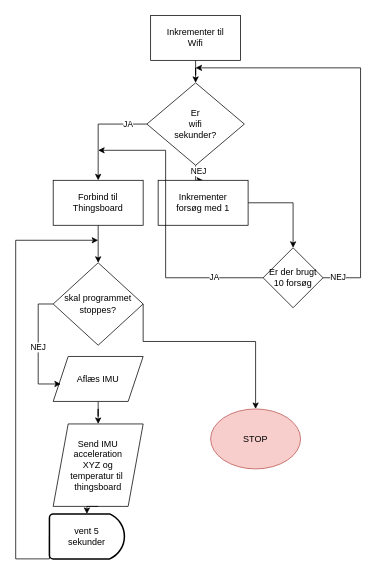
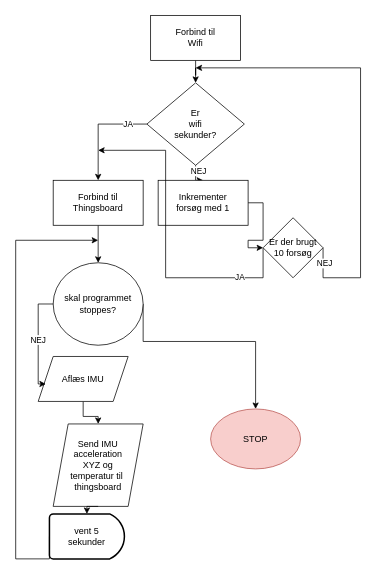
  <mxCell id="0" />
  <mxCell id="1" parent="0" />
  <mxCell id="2" value="" style="edgeStyle=orthogonalEdgeStyle;rounded=0;orthogonalLoop=1;jettySize=auto;html=1;" edge="1" parent="1" source="3" target="7"><mxGeometry relative="1" as="geometry" /></mxCell>
- <mxCell id="3" value="&lt;div&gt;Inkrementer til &lt;br&gt;&lt;/div&gt;&lt;div&gt;Wifi&lt;br&gt;&lt;/div&gt;" style="whiteSpace=wrap;html=1;" vertex="1" parent="1"><mxGeometry x="200" y="20" width="120" height="60" as="geometry" /></mxCell>
+ <mxCell id="3" value="&lt;div&gt;Forbind til &lt;br&gt;&lt;/div&gt;&lt;div&gt;Wifi&lt;br&gt;&lt;/div&gt;" style="whiteSpace=wrap;html=1;" vertex="1" parent="1"><mxGeometry x="200" y="20" width="120" height="60" as="geometry" /></mxCell>
  <mxCell id="4" value="JA" style="edgeStyle=orthogonalEdgeStyle;rounded=0;orthogonalLoop=1;jettySize=auto;html=1;" edge="1" parent="1" source="7" target="9"><mxGeometry x="-0.643" relative="1" as="geometry"><mxPoint as="offset" /></mxGeometry></mxCell>
  <mxCell id="5" value="" style="edgeStyle=orthogonalEdgeStyle;rounded=0;orthogonalLoop=1;jettySize=auto;html=1;" edge="1" parent="1" source="7" target="11"><mxGeometry relative="1" as="geometry" /></mxCell>
  <mxCell id="6" value="NEJ" style="edgeLabel;html=1;align=center;verticalAlign=middle;resizable=0;points=[];" vertex="1" connectable="0" parent="5"><mxGeometry x="-0.531" y="3" relative="1" as="geometry"><mxPoint as="offset" /></mxGeometry></mxCell>
  <mxCell id="7" value="&lt;div&gt;Er&lt;/div&gt;&lt;div&gt;wifi&lt;/div&gt;&lt;div&gt;sekunder?&lt;br&gt;&lt;/div&gt;" style="rhombus;whiteSpace=wrap;html=1;" vertex="1" parent="1"><mxGeometry x="195" y="110" width="130" height="110" as="geometry" /></mxCell>
  <mxCell id="8" value="" style="edgeStyle=orthogonalEdgeStyle;rounded=0;orthogonalLoop=1;jettySize=auto;html=1;" edge="1" parent="1" source="9" target="24"><mxGeometry relative="1" as="geometry" /></mxCell>
  <mxCell id="9" value="&lt;div&gt;Forbind til&lt;/div&gt;&lt;div&gt;Thingsboard&lt;br&gt;&lt;/div&gt;" style="whiteSpace=wrap;html=1;" vertex="1" parent="1"><mxGeometry x="70" y="240" width="120" height="60" as="geometry" /></mxCell>
  <mxCell id="10" value="" style="edgeStyle=orthogonalEdgeStyle;rounded=0;orthogonalLoop=1;jettySize=auto;html=1;" edge="1" parent="1" source="11" target="16"><mxGeometry relative="1" as="geometry" /></mxCell>
  <mxCell id="11" value="&lt;div&gt;Inkrementer&lt;/div&gt;&lt;div&gt;forsøg med 1&lt;br&gt;&lt;/div&gt;" style="whiteSpace=wrap;html=1;" vertex="1" parent="1"><mxGeometry x="210" y="240" width="120" height="60" as="geometry" /></mxCell>
  <mxCell id="12" style="edgeStyle=orthogonalEdgeStyle;rounded=0;orthogonalLoop=1;jettySize=auto;html=1;exitX=0;exitY=0.5;exitDx=0;exitDy=0;" edge="1" parent="1" source="16"><mxGeometry relative="1" as="geometry"><mxPoint x="130" y="200" as="targetPoint" /><Array as="points"><mxPoint x="220" y="370" /><mxPoint x="220" y="200" /></Array></mxGeometry></mxCell>
  <mxCell id="13" value="JA" style="edgeLabel;html=1;align=center;verticalAlign=middle;resizable=0;points=[];" vertex="1" connectable="0" parent="12"><mxGeometry x="-0.664" y="-2" relative="1" as="geometry"><mxPoint as="offset" /></mxGeometry></mxCell>
  <mxCell id="14" style="edgeStyle=orthogonalEdgeStyle;rounded=0;orthogonalLoop=1;jettySize=auto;html=1;exitX=1;exitY=0.5;exitDx=0;exitDy=0;" edge="1" parent="1" source="16"><mxGeometry relative="1" as="geometry"><mxPoint x="260" y="90" as="targetPoint" /><Array as="points"><mxPoint x="480" y="370" /><mxPoint x="480" y="90" /></Array></mxGeometry></mxCell>
  <mxCell id="15" value="NEJ" style="edgeLabel;html=1;align=center;verticalAlign=middle;resizable=0;points=[];" vertex="1" connectable="0" parent="14"><mxGeometry x="-0.932" y="1" relative="1" as="geometry"><mxPoint as="offset" /></mxGeometry></mxCell>
- <mxCell id="16" value="&lt;div&gt;Er der brugt&lt;/div&gt;&lt;div&gt;10 forsøg&lt;br&gt;&lt;/div&gt;" style="rhombus;whiteSpace=wrap;html=1;" vertex="1" parent="1"><mxGeometry x="350" y="330" width="80" height="80" as="geometry" /></mxCell>
+ <mxCell id="16" value="&lt;div&gt;Er der brugt&lt;/div&gt;&lt;div&gt;10 forsøg&lt;br&gt;&lt;/div&gt;" style="rhombus;whiteSpace=wrap;html=1;" vertex="1" parent="1"><mxGeometry x="350" y="290" width="80" height="80" as="geometry" /></mxCell>
  <mxCell id="17" value="" style="edgeStyle=orthogonalEdgeStyle;rounded=0;orthogonalLoop=1;jettySize=auto;html=1;" edge="1" parent="1" source="18" target="19"><mxGeometry relative="1" as="geometry" /></mxCell>
- <mxCell id="18" value="Aflæs IMU" style="shape=parallelogram;perimeter=parallelogramPerimeter;whiteSpace=wrap;html=1;fixedSize=1;" vertex="1" parent="1"><mxGeometry x="70" y="475" width="120" height="60" as="geometry" /></mxCell>
+ <mxCell id="18" value="Aflæs IMU" style="shape=parallelogram;perimeter=parallelogramPerimeter;whiteSpace=wrap;html=1;fixedSize=1;" vertex="1" parent="1"><mxGeometry x="50" y="475" width="120" height="60" as="geometry" /></mxCell>
  <mxCell id="19" value="&lt;div&gt;Send IMU&lt;/div&gt;&lt;div&gt;acceleration&lt;/div&gt;&lt;div&gt;XYZ og&lt;/div&gt;&lt;div&gt;temperatur til&amp;nbsp;&lt;/div&gt;&lt;div&gt;thingsboard&lt;br&gt;&lt;/div&gt;" style="shape=parallelogram;perimeter=parallelogramPerimeter;whiteSpace=wrap;html=1;fixedSize=1;" vertex="1" parent="1"><mxGeometry x="70" y="565" width="120" height="110" as="geometry" /></mxCell>
  <mxCell id="20" style="edgeStyle=orthogonalEdgeStyle;rounded=0;orthogonalLoop=1;jettySize=auto;html=1;exitX=0;exitY=0.5;exitDx=0;exitDy=0;exitPerimeter=0;" edge="1" parent="1" source="21"><mxGeometry relative="1" as="geometry"><mxPoint x="130" y="320" as="targetPoint" /><Array as="points"><mxPoint x="20" y="745" /><mxPoint x="20" y="320" /></Array></mxGeometry></mxCell>
  <mxCell id="21" value="&lt;div&gt;vent 5 &lt;br&gt;&lt;/div&gt;&lt;div&gt;sekunder&lt;br&gt;&lt;/div&gt;" style="strokeWidth=2;html=1;shape=mxgraph.flowchart.delay;whiteSpace=wrap;" vertex="1" parent="1"><mxGeometry x="65" y="685" width="100" height="60" as="geometry" /></mxCell>
  <mxCell id="22" style="edgeStyle=orthogonalEdgeStyle;rounded=0;orthogonalLoop=1;jettySize=auto;html=1;exitX=0.5;exitY=1;exitDx=0;exitDy=0;entryX=0.5;entryY=0;entryDx=0;entryDy=0;entryPerimeter=0;" edge="1" parent="1" source="19" target="21"><mxGeometry relative="1" as="geometry" /></mxCell>
  <mxCell id="23" style="edgeStyle=orthogonalEdgeStyle;rounded=0;orthogonalLoop=1;jettySize=auto;html=1;exitX=1;exitY=0.5;exitDx=0;exitDy=0;" edge="1" parent="1" source="24"><mxGeometry relative="1" as="geometry"><mxPoint x="340" y="545" as="targetPoint" /><Array as="points"><mxPoint x="190" y="455" /><mxPoint x="340" y="455" /><mxPoint x="340" y="545" /></Array></mxGeometry></mxCell>
- <mxCell id="24" value="&lt;div&gt;skal programmet&lt;/div&gt;&lt;div&gt;stoppes?&lt;br&gt;&lt;/div&gt;" style="rhombus;whiteSpace=wrap;html=1;" vertex="1" parent="1"><mxGeometry x="70" y="350" width="120" height="110" as="geometry" /></mxCell>
+ <mxCell id="24" value="&lt;div&gt;skal programmet&lt;/div&gt;&lt;div&gt;stoppes?&lt;br&gt;&lt;/div&gt;" style="ellipse;whiteSpace=wrap;html=1;" vertex="1" parent="1"><mxGeometry x="70" y="350" width="120" height="110" as="geometry" /></mxCell>
  <mxCell id="25" value="NEJ" style="edgeStyle=orthogonalEdgeStyle;rounded=0;orthogonalLoop=1;jettySize=auto;html=1;exitX=0;exitY=0.5;exitDx=0;exitDy=0;entryX=0.085;entryY=0.612;entryDx=0;entryDy=0;entryPerimeter=0;" edge="1" parent="1" source="24" target="18"><mxGeometry relative="1" as="geometry"><Array as="points"><mxPoint x="50" y="405" /><mxPoint x="50" y="512" /></Array></mxGeometry></mxCell>
  <mxCell id="26" value="STOP" style="ellipse;whiteSpace=wrap;html=1;fillColor=#f8cecc;strokeColor=#b85450;" vertex="1" parent="1"><mxGeometry x="280" y="545" width="120" height="80" as="geometry" /></mxCell>
